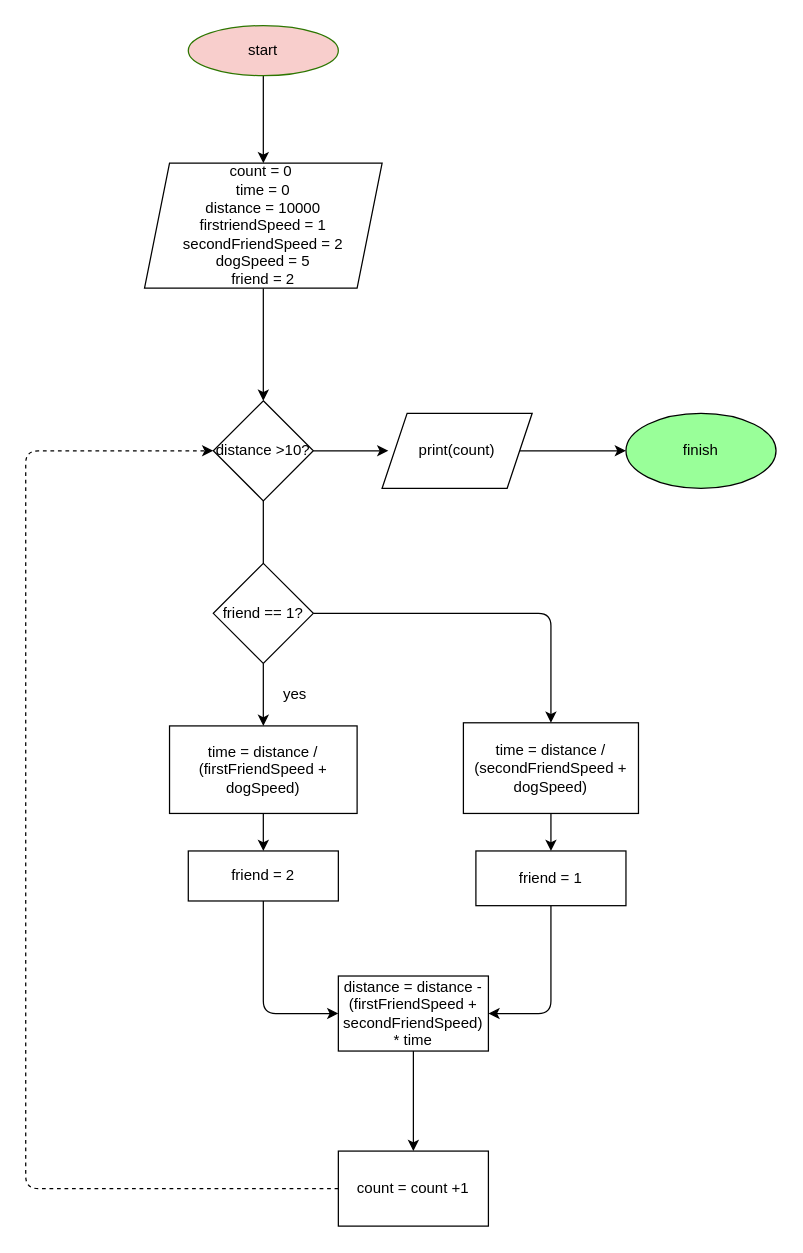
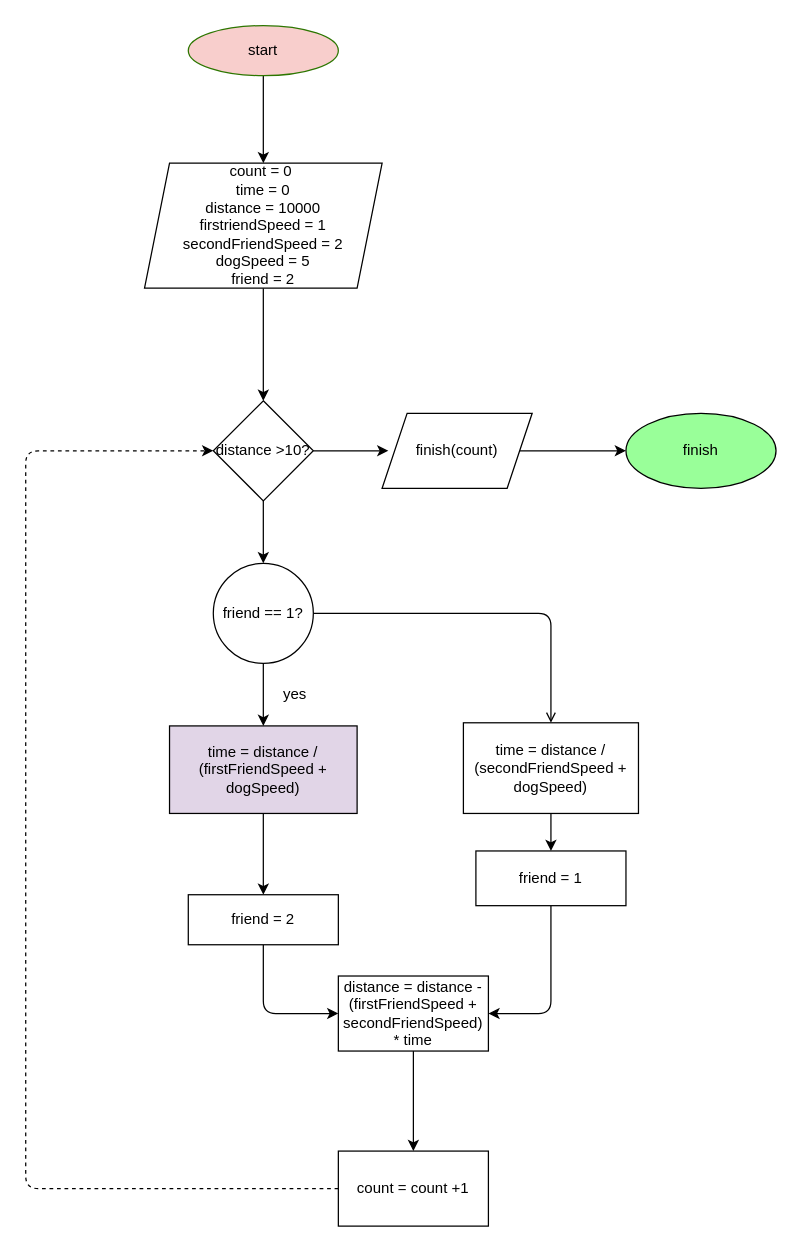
  <mxCell id="0" />
  <mxCell id="1" parent="0" />
  <mxCell id="2" value="" style="edgeStyle=none;html=1;" parent="1" source="3" target="5" edge="1"><mxGeometry relative="1" as="geometry" /></mxCell>
  <mxCell id="3" value="&lt;font color=&quot;#000000&quot;&gt;start&lt;/font&gt;" style="ellipse;whiteSpace=wrap;html=1;fillColor=#f8cecc;fontColor=#ffffff;strokeColor=#2D7600;" parent="1" vertex="1"><mxGeometry x="150" y="20" width="120" height="40" as="geometry" /></mxCell>
  <mxCell id="4" value="" style="edgeStyle=none;html=1;" parent="1" source="5" target="8" edge="1"><mxGeometry relative="1" as="geometry" /></mxCell>
  <mxCell id="5" value="count = 0&amp;nbsp;&lt;br&gt;time = 0&lt;br&gt;distance = 10000&lt;br&gt;firstriendSpeed = 1&lt;br&gt;secondFriendSpeed = 2&lt;br&gt;dogSpeed = 5&lt;br&gt;friend = 2" style="shape=parallelogram;perimeter=parallelogramPerimeter;whiteSpace=wrap;html=1;fixedSize=1;" parent="1" vertex="1"><mxGeometry x="115" y="130" width="190" height="100" as="geometry" /></mxCell>
  <mxCell id="6" value="" style="edgeStyle=none;html=1;" parent="1" source="8" edge="1"><mxGeometry relative="1" as="geometry"><mxPoint x="310" y="360" as="targetPoint" /></mxGeometry></mxCell>
- <mxCell id="7" value="" style="edgeStyle=none;html=1;endArrow=none;" parent="1" source="8" target="11" edge="1"><mxGeometry relative="1" as="geometry" /></mxCell>
+ <mxCell id="7" value="" style="edgeStyle=none;html=1;" parent="1" source="8" target="11" edge="1"><mxGeometry relative="1" as="geometry" /></mxCell>
  <mxCell id="8" value="distance &amp;gt;10?" style="rhombus;whiteSpace=wrap;html=1;" parent="1" vertex="1"><mxGeometry x="170" y="320" width="80" height="80" as="geometry" /></mxCell>
  <mxCell id="9" value="" style="edgeStyle=none;html=1;" parent="1" source="11" target="13" edge="1"><mxGeometry relative="1" as="geometry" /></mxCell>
- <mxCell id="10" style="edgeStyle=orthogonalEdgeStyle;html=1;exitX=1;exitY=0.5;exitDx=0;exitDy=0;entryX=0.5;entryY=0;entryDx=0;entryDy=0;" parent="1" source="11" target="15" edge="1"><mxGeometry relative="1" as="geometry"><mxPoint x="430" y="490" as="targetPoint" /></mxGeometry></mxCell>
- <mxCell id="11" value="friend == 1?" style="rhombus;whiteSpace=wrap;html=1;" parent="1" vertex="1"><mxGeometry x="170" y="450" width="80" height="80" as="geometry" /></mxCell>
+ <mxCell id="10" style="edgeStyle=orthogonalEdgeStyle;html=1;exitX=1;exitY=0.5;exitDx=0;exitDy=0;entryX=0.5;entryY=0;entryDx=0;entryDy=0;endArrow=open;" parent="1" source="11" target="15" edge="1"><mxGeometry relative="1" as="geometry"><mxPoint x="430" y="490" as="targetPoint" /></mxGeometry></mxCell>
+ <mxCell id="11" value="friend == 1?" style="ellipse;whiteSpace=wrap;html=1;" parent="1" vertex="1"><mxGeometry x="170" y="450" width="80" height="80" as="geometry" /></mxCell>
  <mxCell id="12" value="" style="edgeStyle=none;html=1;" parent="1" source="13" target="19" edge="1"><mxGeometry relative="1" as="geometry" /></mxCell>
- <mxCell id="13" value="time = distance / (firstFriendSpeed + dogSpeed)&lt;br&gt;" style="whiteSpace=wrap;html=1;" parent="1" vertex="1"><mxGeometry x="135" y="580" width="150" height="70" as="geometry" /></mxCell>
+ <mxCell id="13" value="time = distance / (firstFriendSpeed + dogSpeed)&lt;br&gt;" style="whiteSpace=wrap;html=1;fillColor=#e1d5e7;" parent="1" vertex="1"><mxGeometry x="135" y="580" width="150" height="70" as="geometry" /></mxCell>
  <mxCell id="14" value="" style="edgeStyle=none;html=1;" parent="1" source="15" target="17" edge="1"><mxGeometry relative="1" as="geometry" /></mxCell>
  <mxCell id="15" value="time = distance / (secondFriendSpeed + dogSpeed)&lt;br&gt;" style="whiteSpace=wrap;html=1;" parent="1" vertex="1"><mxGeometry x="370" y="577.5" width="140" height="72.5" as="geometry" /></mxCell>
  <mxCell id="16" style="edgeStyle=orthogonalEdgeStyle;html=1;exitX=0.5;exitY=1;exitDx=0;exitDy=0;entryX=1;entryY=0.5;entryDx=0;entryDy=0;" parent="1" source="17" target="21" edge="1"><mxGeometry relative="1" as="geometry" /></mxCell>
  <mxCell id="17" value="friend = 1" style="whiteSpace=wrap;html=1;" parent="1" vertex="1"><mxGeometry x="380" y="680" width="120" height="43.75" as="geometry" /></mxCell>
  <mxCell id="18" style="edgeStyle=orthogonalEdgeStyle;html=1;exitX=0.5;exitY=1;exitDx=0;exitDy=0;entryX=0;entryY=0.5;entryDx=0;entryDy=0;" parent="1" source="19" target="21" edge="1"><mxGeometry relative="1" as="geometry" /></mxCell>
- <mxCell id="19" value="friend = 2" style="whiteSpace=wrap;html=1;" parent="1" vertex="1"><mxGeometry x="150" y="680" width="120" height="40" as="geometry" /></mxCell>
+ <mxCell id="19" value="friend = 2" style="whiteSpace=wrap;html=1;" parent="1" vertex="1"><mxGeometry x="150" y="715" width="120" height="40" as="geometry" /></mxCell>
  <mxCell id="20" value="" style="edgeStyle=none;html=1;" parent="1" source="21" target="23" edge="1"><mxGeometry relative="1" as="geometry" /></mxCell>
  <mxCell id="21" value="distance = distance - (firstFriendSpeed + secondFriendSpeed) * time" style="rounded=0;whiteSpace=wrap;html=1;" parent="1" vertex="1"><mxGeometry x="270" y="780" width="120" height="60" as="geometry" /></mxCell>
  <mxCell id="22" style="edgeStyle=orthogonalEdgeStyle;html=1;exitX=0;exitY=0.5;exitDx=0;exitDy=0;entryX=0;entryY=0.5;entryDx=0;entryDy=0;dashed=1;" parent="1" source="23" target="8" edge="1"><mxGeometry relative="1" as="geometry"><mxPoint x="50" y="360" as="targetPoint" /><Array as="points"><mxPoint x="20" y="950" /><mxPoint x="20" y="360" /></Array></mxGeometry></mxCell>
  <mxCell id="23" value="count = count +1" style="whiteSpace=wrap;html=1;rounded=0;" parent="1" vertex="1"><mxGeometry x="270" y="920" width="120" height="60" as="geometry" /></mxCell>
  <mxCell id="24" value="" style="edgeStyle=orthogonalEdgeStyle;html=1;" parent="1" source="25" target="26" edge="1"><mxGeometry relative="1" as="geometry" /></mxCell>
- <mxCell id="25" value="print(count)" style="shape=parallelogram;perimeter=parallelogramPerimeter;whiteSpace=wrap;html=1;fixedSize=1;" parent="1" vertex="1"><mxGeometry x="305" y="330" width="120" height="60" as="geometry" /></mxCell>
+ <mxCell id="25" value="finish(count)" style="shape=parallelogram;perimeter=parallelogramPerimeter;whiteSpace=wrap;html=1;fixedSize=1;" parent="1" vertex="1"><mxGeometry x="305" y="330" width="120" height="60" as="geometry" /></mxCell>
  <mxCell id="26" value="&lt;font color=&quot;#000000&quot;&gt;finish&lt;/font&gt;" style="ellipse;whiteSpace=wrap;html=1;fillColor=#99FF99;" parent="1" vertex="1"><mxGeometry x="500" y="330" width="120" height="60" as="geometry" /></mxCell>
  <mxCell id="27" value="yes" style="text;html=1;align=center;verticalAlign=middle;resizable=0;points=[];autosize=1;strokeColor=none;fillColor=none;" parent="1" vertex="1"><mxGeometry x="220" y="545" width="30" height="20" as="geometry" /></mxCell>
